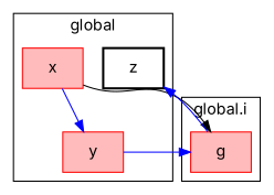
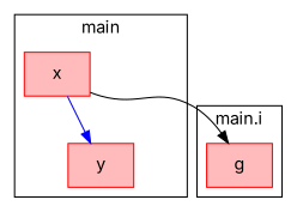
  digraph {
    fontname=Inter
    node [fontname=Inter shape=box style=filled color="#FF0000" fillcolor="#FFBBBB"]
    edge [color=blue fontname=Inter]
-   n1 [label=<z> style=bold color="" fillcolor=""]
    n2 [label=<x>]
    n3 [label=<y>]
    n4 [label=<g>]
    subgraph cluster_1 {
-     label=global
-     n1
+     label=main
      n2
      n3
    }
    subgraph cluster_2 {
-     label="global.i"
+     label="main.i"
      n4
    }
    n2 -> n3
    n2 -> n4 [color=black]
-   n3 -> n4
-   n4 -> n1
  }
